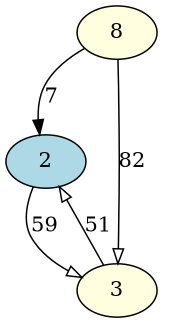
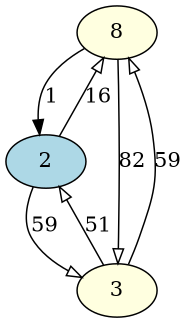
  digraph {
    node [fillcolor=lightyellow style=filled]
    edge [arrowhead=onormal]
    n1 [label=8]
    2 [fillcolor=lightblue]
    3
-   n1 -> 2 [arrowhead=normal label=7]
+   n1 -> 2 [arrowhead=normal label=1]
    n1 -> 3 [label=82]
+   2 -> n1 [label=16]
    2 -> 3 [label=59]
+   3 -> n1 [label=59]
    3 -> 2 [label=51]
  }
